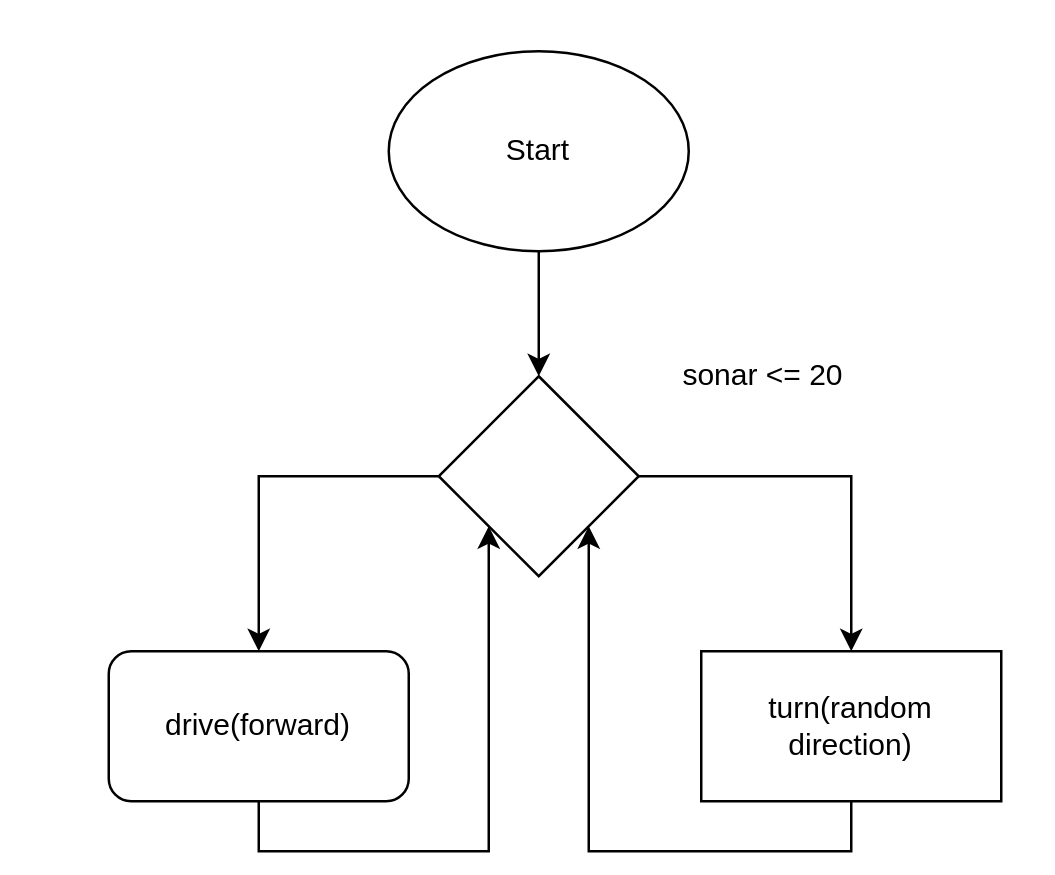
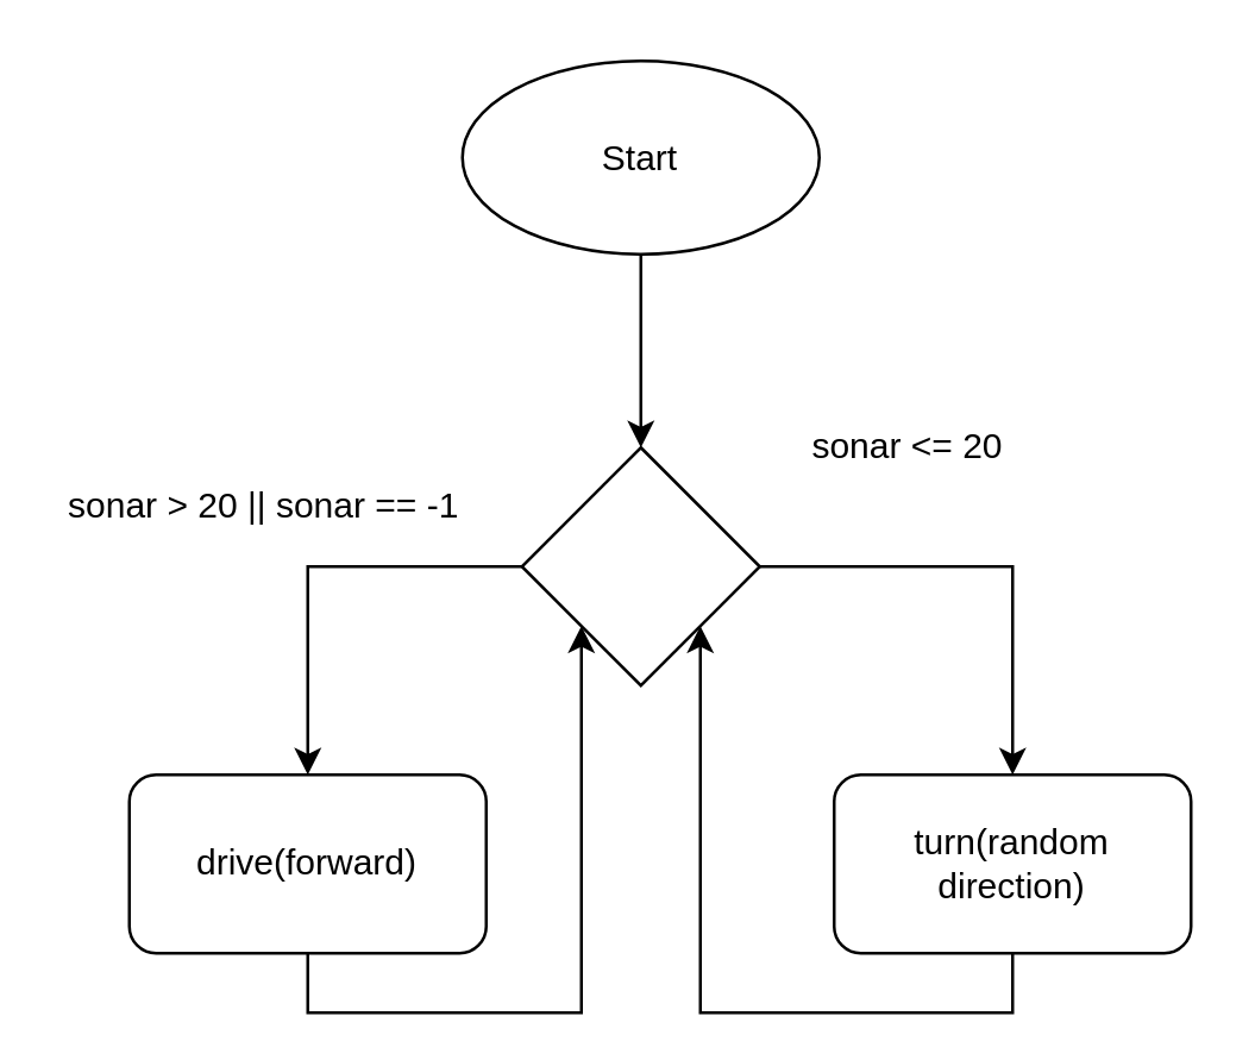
  <mxCell id="0" />
  <mxCell id="1" parent="0" />
  <mxCell id="2" style="edgeStyle=orthogonalEdgeStyle;rounded=0;orthogonalLoop=1;jettySize=auto;html=1;exitX=0.5;exitY=1;exitDx=0;exitDy=0;entryX=0.5;entryY=0;entryDx=0;entryDy=0;" edge="1" parent="1" source="3" target="6"><mxGeometry relative="1" as="geometry" /></mxCell>
- <mxCell id="3" value="Start" style="ellipse;whiteSpace=wrap;html=1;" vertex="1" parent="1"><mxGeometry x="155" y="20" width="120" height="80" as="geometry" /></mxCell>
+ <mxCell id="3" value="Start" style="ellipse;whiteSpace=wrap;html=1;" vertex="1" parent="1"><mxGeometry x="155" y="20" width="120" height="65" as="geometry" /></mxCell>
  <mxCell id="4" style="edgeStyle=orthogonalEdgeStyle;rounded=0;orthogonalLoop=1;jettySize=auto;html=1;exitX=0;exitY=0.5;exitDx=0;exitDy=0;" edge="1" parent="1" source="6" target="9"><mxGeometry relative="1" as="geometry" /></mxCell>
  <mxCell id="5" style="edgeStyle=orthogonalEdgeStyle;rounded=0;orthogonalLoop=1;jettySize=auto;html=1;exitX=1;exitY=0.5;exitDx=0;exitDy=0;entryX=0.5;entryY=0;entryDx=0;entryDy=0;" edge="1" parent="1" source="6" target="12"><mxGeometry relative="1" as="geometry" /></mxCell>
  <mxCell id="6" value="" style="rhombus;whiteSpace=wrap;html=1;" vertex="1" parent="1"><mxGeometry x="175" y="150" width="80" height="80" as="geometry" /></mxCell>
+ <mxCell id="7" value="sonar &amp;gt; 20 || sonar == -1" style="text;html=1;strokeColor=none;fillColor=none;align=center;verticalAlign=middle;whiteSpace=wrap;rounded=0;" vertex="1" parent="1"><mxGeometry x="20.5" y="160" width="135" height="20" as="geometry" /></mxCell>
  <mxCell id="8" style="edgeStyle=orthogonalEdgeStyle;rounded=0;orthogonalLoop=1;jettySize=auto;html=1;exitX=0.5;exitY=1;exitDx=0;exitDy=0;entryX=0;entryY=1;entryDx=0;entryDy=0;" edge="1" parent="1" source="9" target="6"><mxGeometry relative="1" as="geometry" /></mxCell>
  <mxCell id="9" value="drive(forward)" style="rounded=1;whiteSpace=wrap;html=1;" vertex="1" parent="1"><mxGeometry x="43" y="260" width="120" height="60" as="geometry" /></mxCell>
  <mxCell id="10" value="sonar &amp;lt;= 20" style="text;html=1;strokeColor=none;fillColor=none;align=center;verticalAlign=middle;whiteSpace=wrap;rounded=0;" vertex="1" parent="1"><mxGeometry x="270" y="140" width="70" height="20" as="geometry" /></mxCell>
  <mxCell id="11" style="edgeStyle=orthogonalEdgeStyle;rounded=0;orthogonalLoop=1;jettySize=auto;html=1;exitX=0.5;exitY=1;exitDx=0;exitDy=0;entryX=1;entryY=1;entryDx=0;entryDy=0;" edge="1" parent="1" source="12" target="6"><mxGeometry relative="1" as="geometry" /></mxCell>
- <mxCell id="12" value="turn(random direction)" style="whiteSpace=wrap;html=1;rounded=0;" vertex="1" parent="1"><mxGeometry x="280" y="260" width="120" height="60" as="geometry" /></mxCell>
+ <mxCell id="12" value="turn(random direction)" style="rounded=1;whiteSpace=wrap;html=1;" vertex="1" parent="1"><mxGeometry x="280" y="260" width="120" height="60" as="geometry" /></mxCell>
